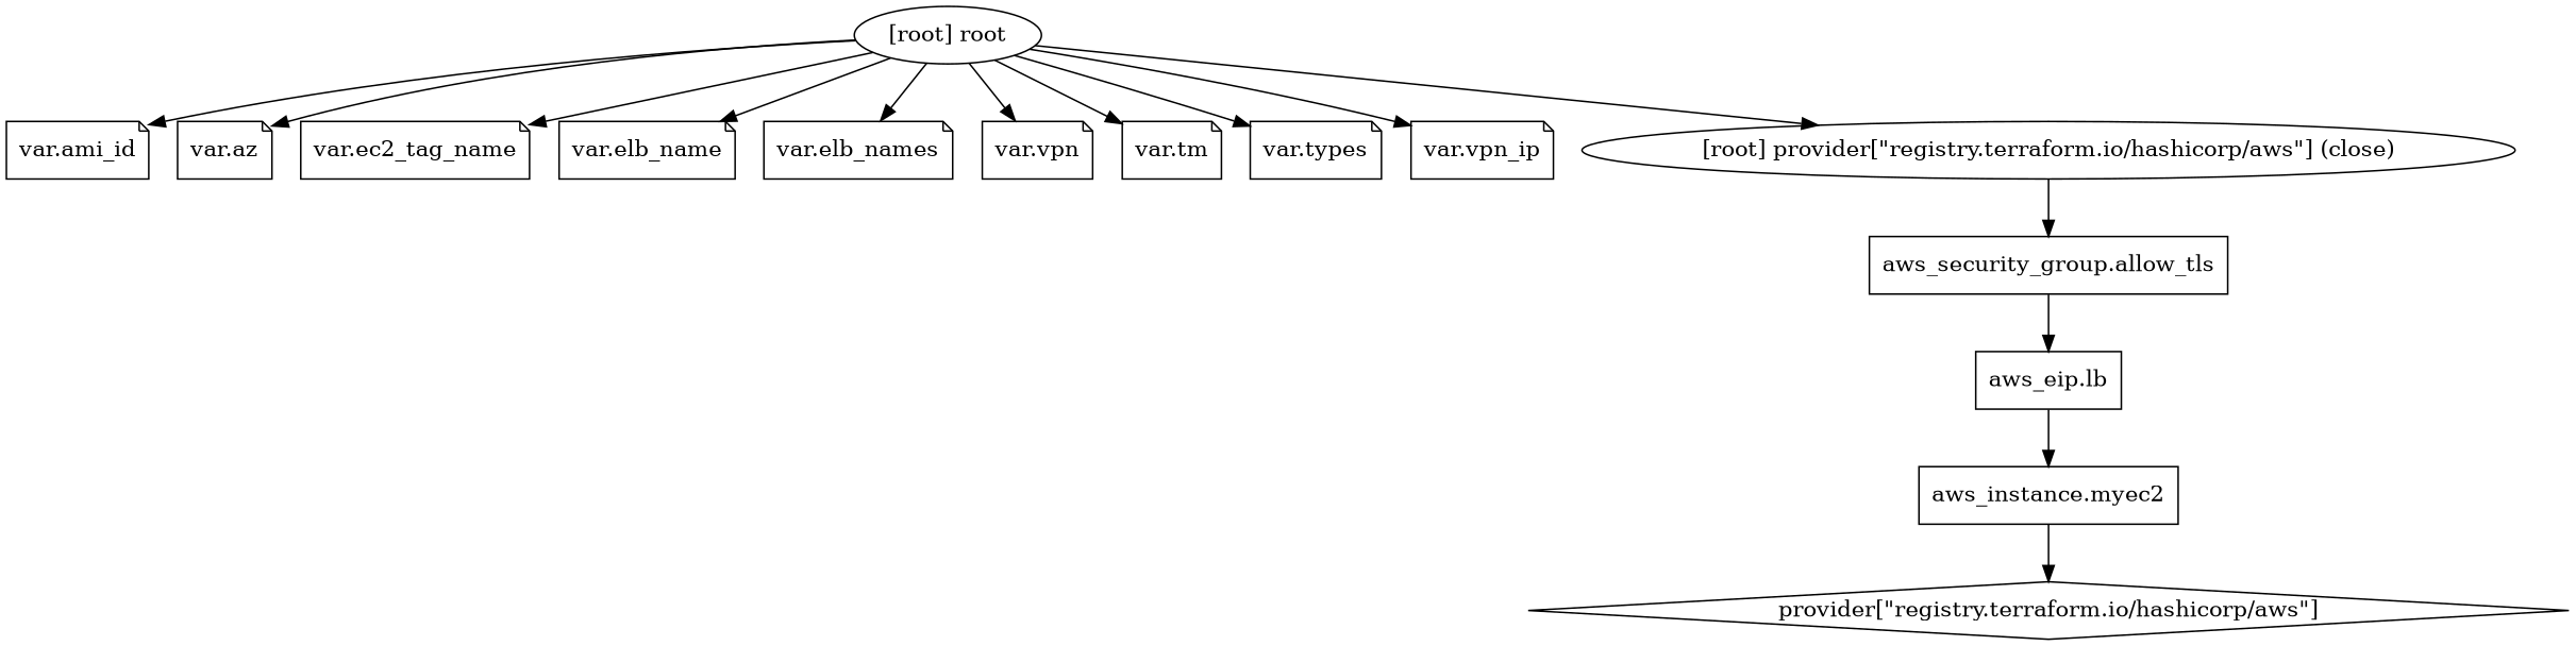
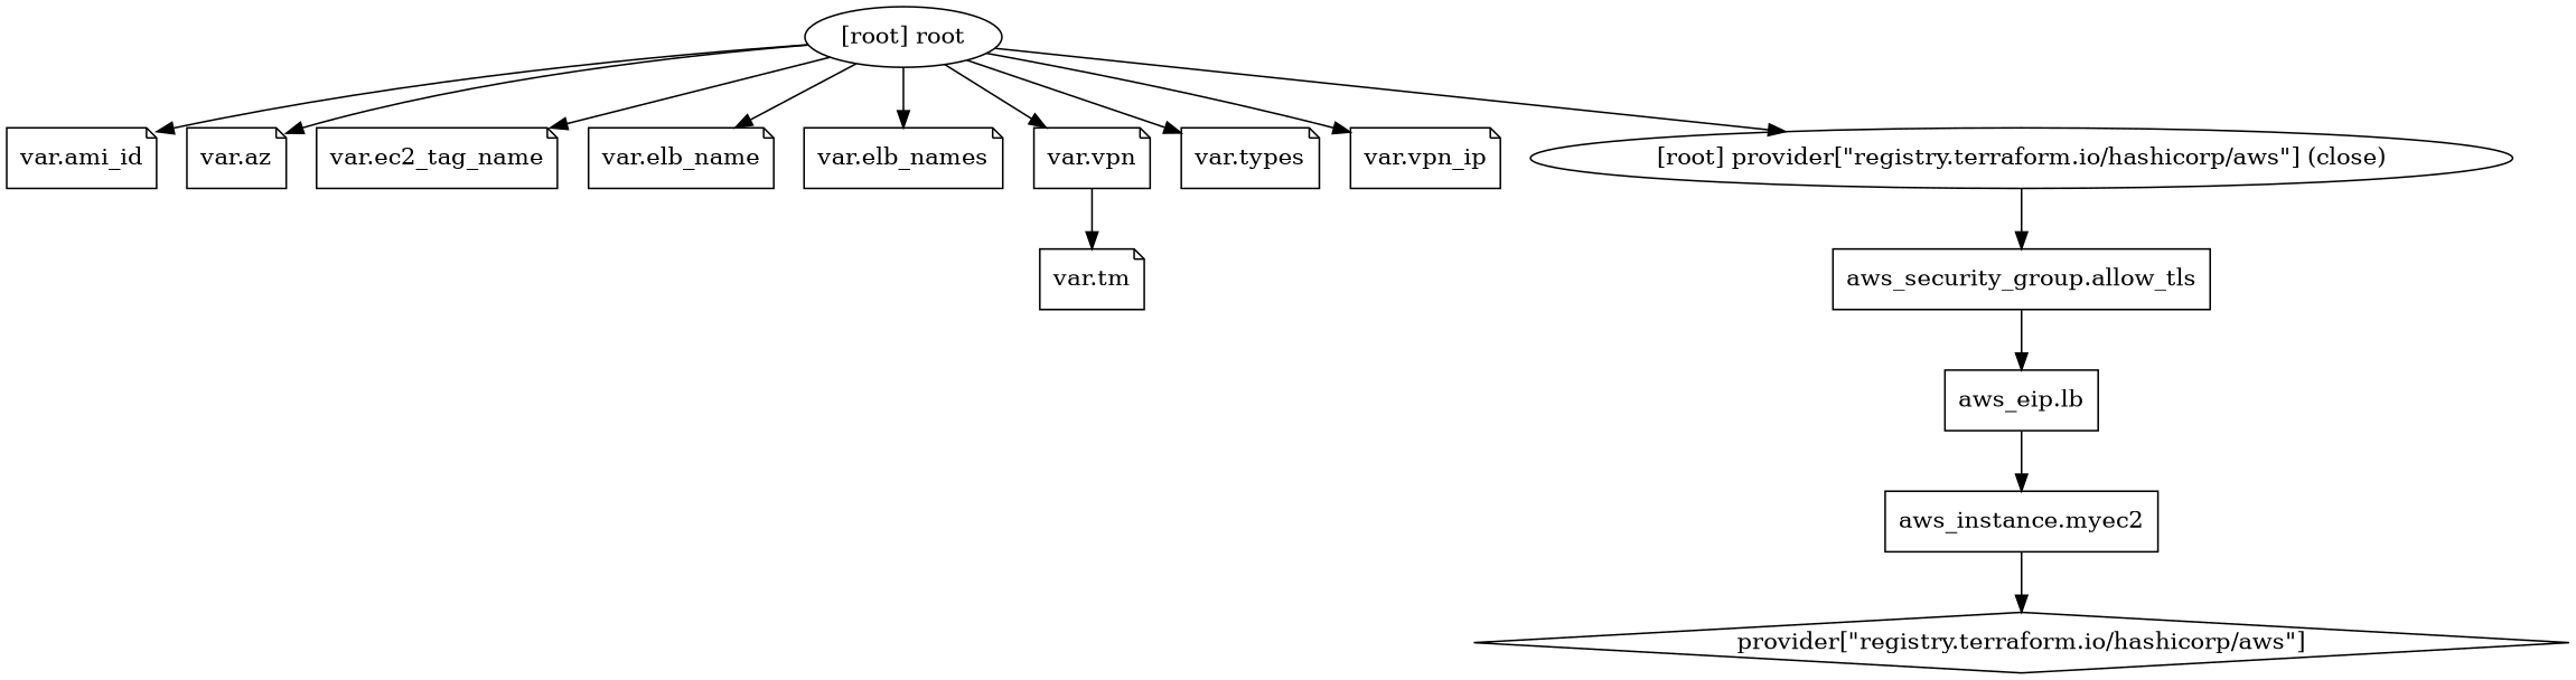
  digraph {
    compound=true
    newrank=true
    node [shape=note]
    n1 [label="aws_eip.lb" shape=box]
    n2 [label="aws_instance.myec2" shape=box]
    n3 [label="provider[\"registry.terraform.io/hashicorp/aws\"]" shape=diamond]
    n4 [label="aws_security_group.allow_tls" shape=box]
    n5 [label="var.ami_id"]
    n6 [label="var.az"]
    n7 [label="var.ec2_tag_name"]
    n8 [label="var.elb_name"]
    n9 [label="var.elb_names"]
    n10 [label="var.vpn"]
    n11 [label="var.tm"]
    n12 [label="var.types"]
    n13 [label="var.vpn_ip"]
    "[root] provider[\"registry.terraform.io/hashicorp/aws\"] (close)" [shape=""]
    "[root] root" [shape=""]
    subgraph sub_1 {
      n1
      n2
      n3
      n4
      n5
      n6
      n7
      n8
      n9
      n10
      n11
      n12
      n13
      "[root] provider[\"registry.terraform.io/hashicorp/aws\"] (close)"
      "[root] root"
    }
    n1 -> n2
    n2 -> n3
    n4 -> n1
    "[root] provider[\"registry.terraform.io/hashicorp/aws\"] (close)" -> n4
    "[root] root" -> n5
    "[root] root" -> n6
    "[root] root" -> n7
    "[root] root" -> n8
    "[root] root" -> n9
    "[root] root" -> n10
-   "[root] root" -> n11
+   n10 -> n11
    "[root] root" -> n12
    "[root] root" -> n13
    "[root] root" -> "[root] provider[\"registry.terraform.io/hashicorp/aws\"] (close)"
  }
